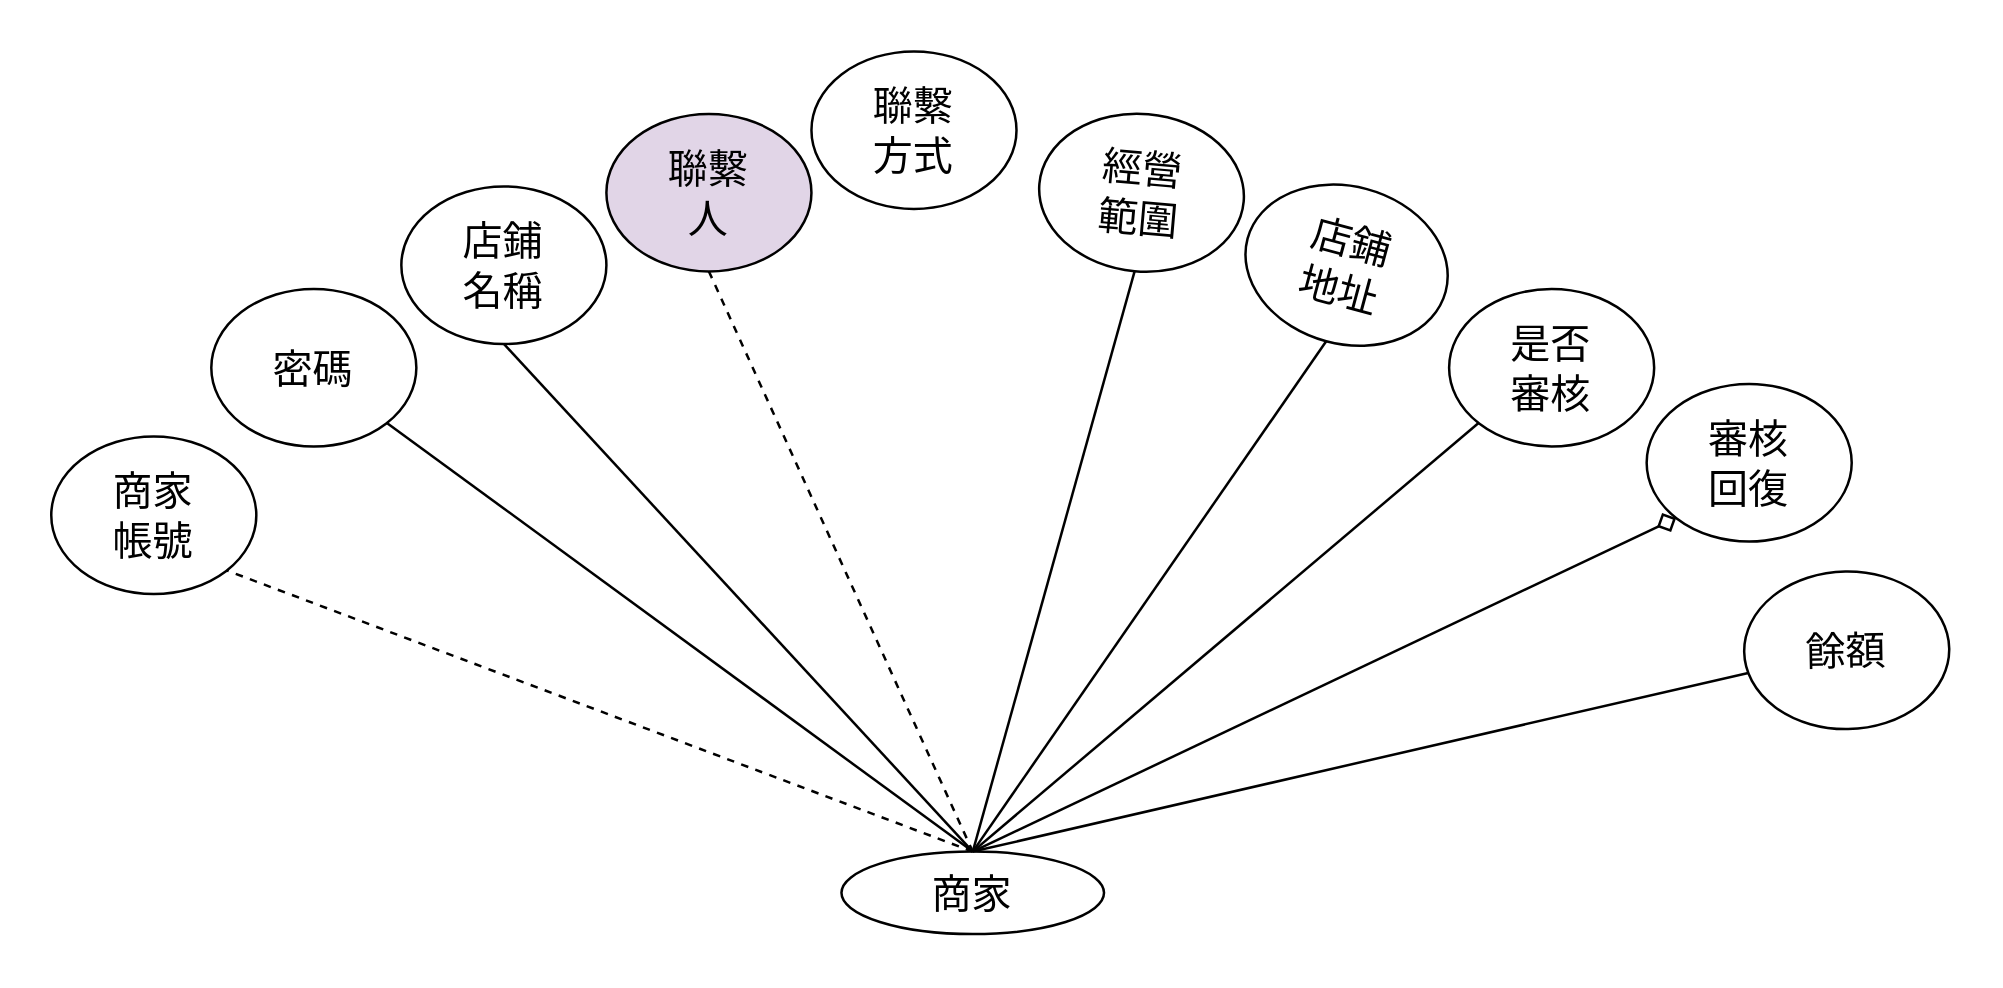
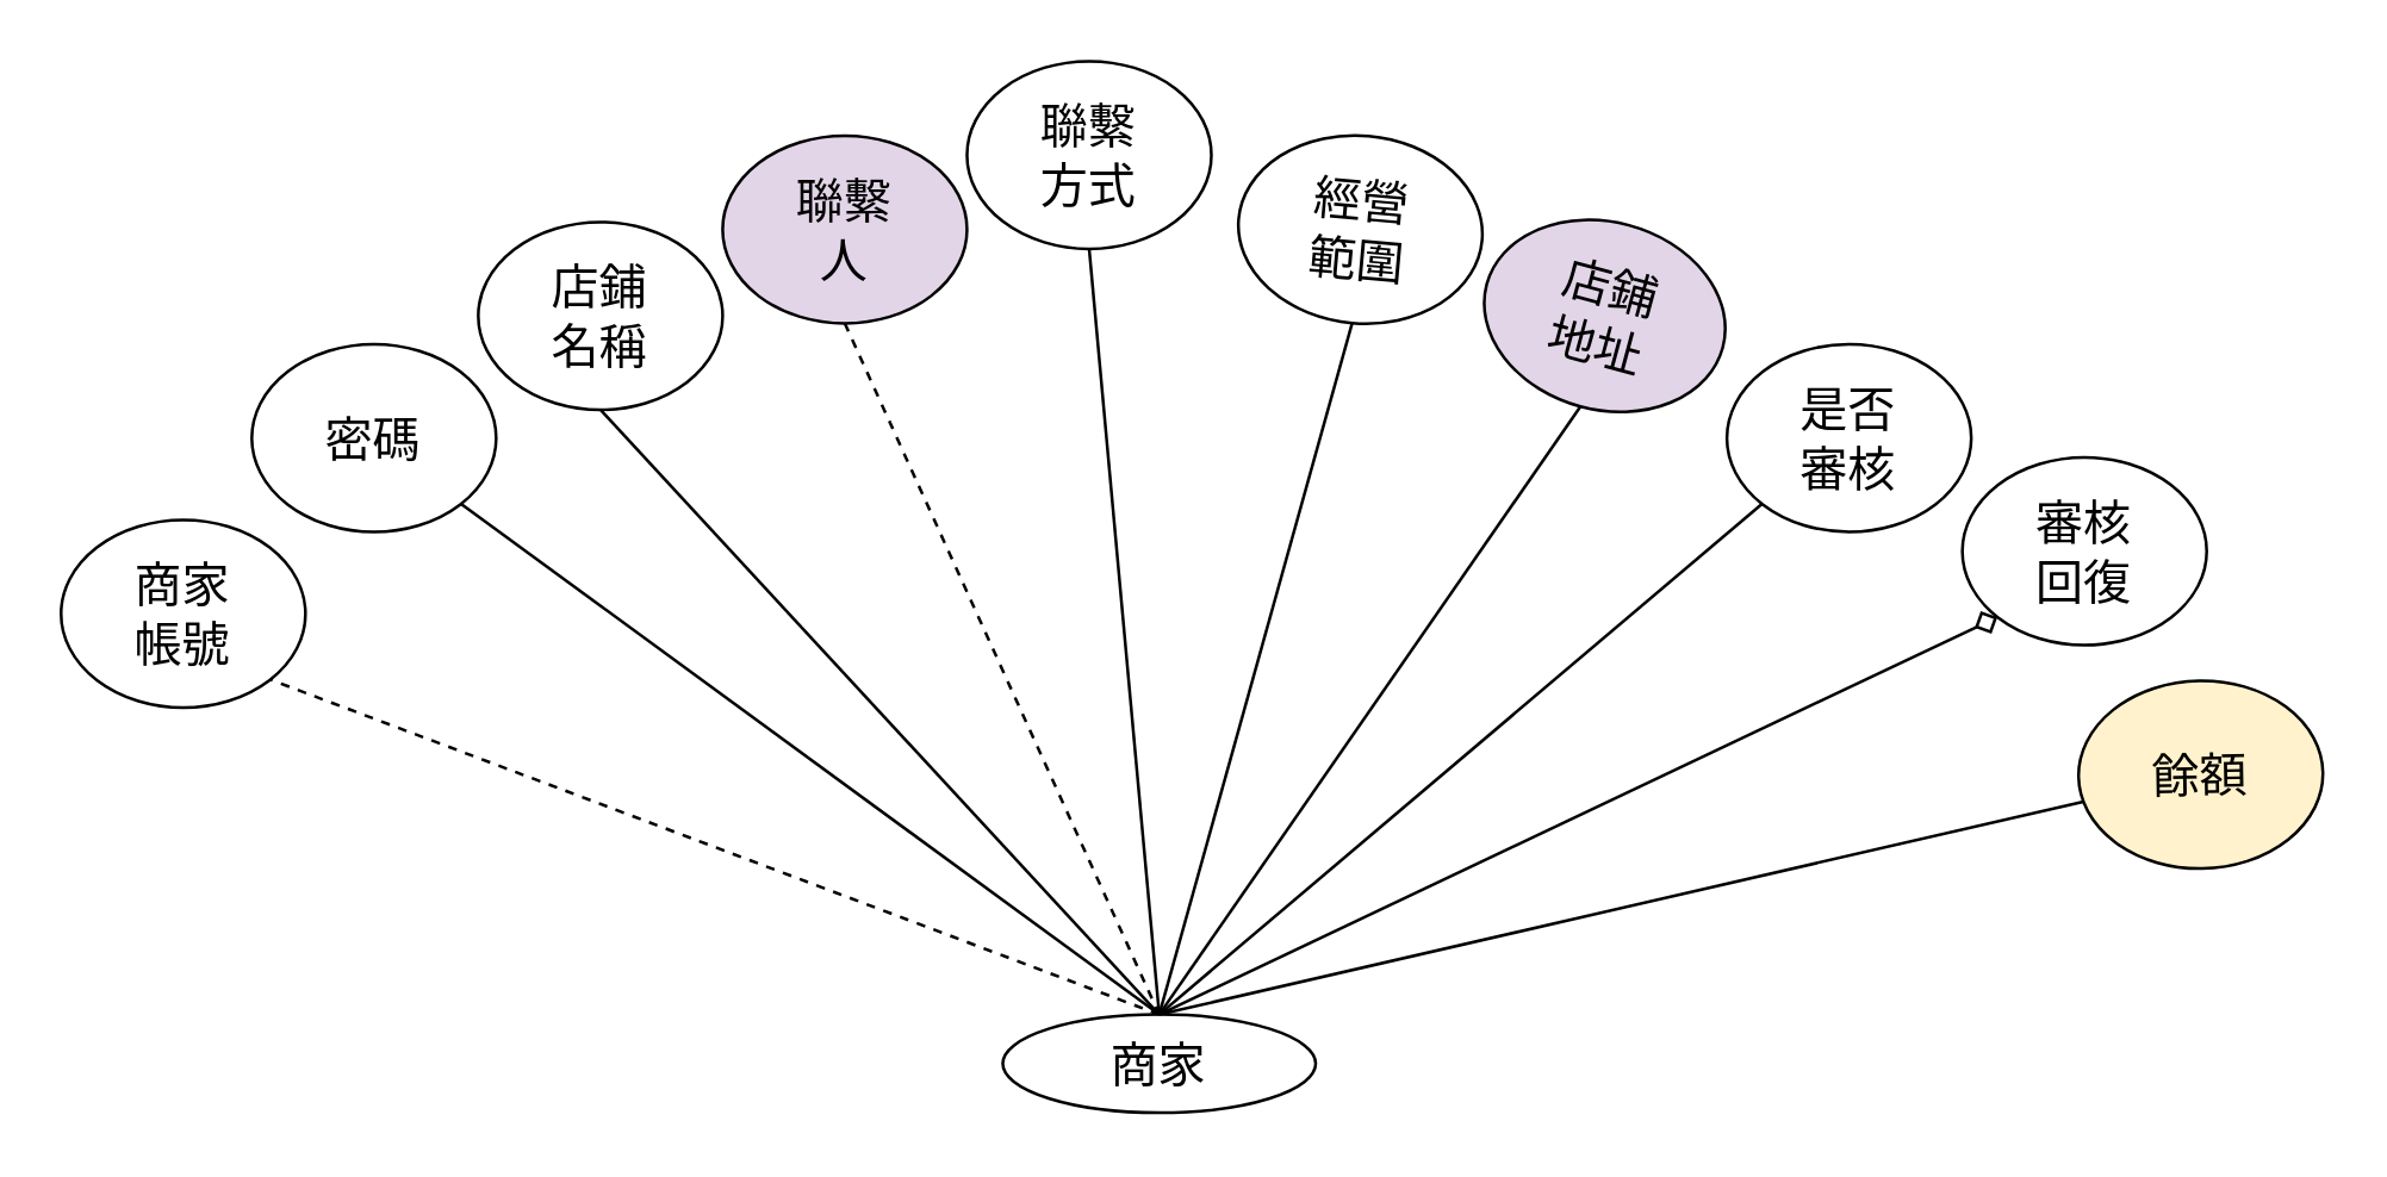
  <mxCell id="0" />
  <mxCell id="1" parent="0" />
  <mxCell id="2" style="rounded=0;orthogonalLoop=1;jettySize=auto;html=1;exitX=0.5;exitY=0;exitDx=0;exitDy=0;entryX=0;entryY=1;entryDx=0;entryDy=0;endArrow=diamond;endFill=0;" edge="1" parent="1" source="3" target="12"><mxGeometry relative="1" as="geometry" /></mxCell>
  <mxCell id="3" value="商家" style="ellipse;whiteSpace=wrap;html=1;fontSize=16;" parent="1" vertex="1"><mxGeometry x="336" y="340" width="105" height="33" as="geometry" /></mxCell>
  <mxCell id="4" value="商家&lt;br style=&quot;border-color: var(--border-color);&quot;&gt;帳號" style="ellipse;whiteSpace=wrap;html=1;fontSize=16;rotation=0;" parent="1" vertex="1"><mxGeometry x="20" y="174" width="82" height="63" as="geometry" /></mxCell>
  <mxCell id="5" value="密碼" style="ellipse;whiteSpace=wrap;html=1;fontSize=16;rotation=0;" parent="1" vertex="1"><mxGeometry x="84" y="115" width="82" height="63" as="geometry" /></mxCell>
  <mxCell id="6" value="聯繫&lt;br style=&quot;border-color: var(--border-color);&quot;&gt;方式" style="ellipse;whiteSpace=wrap;html=1;fontSize=16;rotation=0;" parent="1" vertex="1"><mxGeometry x="324" y="20" width="82" height="63" as="geometry" /></mxCell>
  <mxCell id="7" value="聯繫&lt;br style=&quot;border-color: var(--border-color);&quot;&gt;人" style="ellipse;whiteSpace=wrap;html=1;fontSize=16;rotation=0;fillColor=#e1d5e7;" parent="1" vertex="1"><mxGeometry x="242" y="45" width="82" height="63" as="geometry" /></mxCell>
  <mxCell id="8" value="店鋪&lt;br style=&quot;border-color: var(--border-color);&quot;&gt;名稱" style="ellipse;whiteSpace=wrap;html=1;fontSize=16;rotation=0;" parent="1" vertex="1"><mxGeometry x="160" y="74" width="82" height="63" as="geometry" /></mxCell>
- <mxCell id="9" value="店鋪&lt;br style=&quot;border-color: var(--border-color);&quot;&gt;地址" style="ellipse;whiteSpace=wrap;html=1;fontSize=16;rotation=15;" parent="1" vertex="1"><mxGeometry x="497" y="74" width="82" height="63" as="geometry" /></mxCell>
+ <mxCell id="9" value="店鋪&lt;br style=&quot;border-color: var(--border-color);&quot;&gt;地址" style="ellipse;whiteSpace=wrap;html=1;fontSize=16;rotation=15;fillColor=#e1d5e7;" parent="1" vertex="1"><mxGeometry x="497" y="74" width="82" height="63" as="geometry" /></mxCell>
  <mxCell id="10" value="經營&lt;br style=&quot;border-color: var(--border-color);&quot;&gt;範圍" style="ellipse;whiteSpace=wrap;html=1;fontSize=16;rotation=5;" parent="1" vertex="1"><mxGeometry x="415" y="45" width="82" height="63" as="geometry" /></mxCell>
  <mxCell id="11" value="是否&lt;br style=&quot;border-color: var(--border-color);&quot;&gt;審核" style="ellipse;whiteSpace=wrap;html=1;fontSize=16;rotation=0;" parent="1" vertex="1"><mxGeometry x="579" y="115" width="82" height="63" as="geometry" /></mxCell>
  <mxCell id="12" value="審核&lt;br style=&quot;border-color: var(--border-color);&quot;&gt;回復" style="ellipse;whiteSpace=wrap;html=1;fontSize=16;rotation=0;" parent="1" vertex="1"><mxGeometry x="658" y="153" width="82" height="63" as="geometry" /></mxCell>
- <mxCell id="13" value="餘額" style="ellipse;whiteSpace=wrap;html=1;fontSize=16;rotation=-1;" parent="1" vertex="1"><mxGeometry x="697" y="228" width="82" height="63" as="geometry" /></mxCell>
+ <mxCell id="13" value="餘額" style="ellipse;whiteSpace=wrap;html=1;fontSize=16;rotation=-1;fillColor=#fff2cc;" parent="1" vertex="1"><mxGeometry x="697" y="228" width="82" height="63" as="geometry" /></mxCell>
  <mxCell id="14" value="" style="endArrow=none;html=1;rounded=0;fontSize=12;startSize=8;endSize=8;curved=1;entryX=1;entryY=1;entryDx=0;entryDy=0;exitX=0.5;exitY=0;exitDx=0;exitDy=0;dashed=1;" parent="1" source="3" target="4" edge="1"><mxGeometry width="50" height="50" relative="1" as="geometry"><mxPoint x="340" y="217" as="sourcePoint" /><mxPoint x="390" y="167" as="targetPoint" /></mxGeometry></mxCell>
  <mxCell id="15" value="" style="endArrow=none;html=1;rounded=0;fontSize=12;startSize=8;endSize=8;curved=1;exitX=1;exitY=1;exitDx=0;exitDy=0;entryX=0.5;entryY=0;entryDx=0;entryDy=0;" parent="1" source="5" target="3" edge="1"><mxGeometry width="50" height="50" relative="1" as="geometry"><mxPoint x="340" y="217" as="sourcePoint" /><mxPoint x="390" y="167" as="targetPoint" /></mxGeometry></mxCell>
  <mxCell id="16" value="" style="endArrow=none;html=1;rounded=0;fontSize=12;startSize=8;endSize=8;curved=1;exitX=0.5;exitY=1;exitDx=0;exitDy=0;entryX=0.5;entryY=0;entryDx=0;entryDy=0;" parent="1" source="8" target="3" edge="1"><mxGeometry width="50" height="50" relative="1" as="geometry"><mxPoint x="340" y="217" as="sourcePoint" /><mxPoint x="386" y="167" as="targetPoint" /></mxGeometry></mxCell>
  <mxCell id="17" value="" style="endArrow=none;html=1;rounded=0;fontSize=12;startSize=8;endSize=8;curved=1;exitX=0.5;exitY=1;exitDx=0;exitDy=0;entryX=0.5;entryY=0;entryDx=0;entryDy=0;dashed=1;" parent="1" source="7" target="3" edge="1"><mxGeometry width="50" height="50" relative="1" as="geometry"><mxPoint x="340" y="217" as="sourcePoint" /><mxPoint x="390" y="167" as="targetPoint" /></mxGeometry></mxCell>
+ <mxCell id="18" value="" style="endArrow=none;html=1;rounded=0;fontSize=12;startSize=8;endSize=8;curved=1;entryX=0.5;entryY=1;entryDx=0;entryDy=0;exitX=0.5;exitY=0;exitDx=0;exitDy=0;" parent="1" source="3" target="6" edge="1"><mxGeometry width="50" height="50" relative="1" as="geometry"><mxPoint x="340" y="217" as="sourcePoint" /><mxPoint x="390" y="167" as="targetPoint" /></mxGeometry></mxCell>
  <mxCell id="19" value="" style="endArrow=none;html=1;rounded=0;fontSize=12;startSize=8;endSize=8;curved=1;entryX=0.5;entryY=1;entryDx=0;entryDy=0;exitX=0.5;exitY=0;exitDx=0;exitDy=0;" parent="1" source="3" target="10" edge="1"><mxGeometry width="50" height="50" relative="1" as="geometry"><mxPoint x="340" y="217" as="sourcePoint" /><mxPoint x="390" y="167" as="targetPoint" /></mxGeometry></mxCell>
  <mxCell id="20" value="" style="endArrow=none;html=1;rounded=0;fontSize=12;startSize=8;endSize=8;curved=1;entryX=0.5;entryY=1;entryDx=0;entryDy=0;exitX=0.5;exitY=0;exitDx=0;exitDy=0;" parent="1" source="3" target="9" edge="1"><mxGeometry width="50" height="50" relative="1" as="geometry"><mxPoint x="340" y="217" as="sourcePoint" /><mxPoint x="390" y="167" as="targetPoint" /></mxGeometry></mxCell>
  <mxCell id="21" value="" style="endArrow=none;html=1;rounded=0;fontSize=12;startSize=8;endSize=8;curved=1;entryX=0;entryY=1;entryDx=0;entryDy=0;exitX=0.5;exitY=0;exitDx=0;exitDy=0;" parent="1" source="3" target="11" edge="1"><mxGeometry width="50" height="50" relative="1" as="geometry"><mxPoint x="340" y="217" as="sourcePoint" /><mxPoint x="390" y="167" as="targetPoint" /></mxGeometry></mxCell>
  <mxCell id="22" value="" style="endArrow=none;html=1;rounded=0;fontSize=12;startSize=8;endSize=8;curved=1;exitX=0.5;exitY=0;exitDx=0;exitDy=0;" parent="1" source="3" target="13" edge="1"><mxGeometry width="50" height="50" relative="1" as="geometry"><mxPoint x="340" y="217" as="sourcePoint" /><mxPoint x="390" y="167" as="targetPoint" /></mxGeometry></mxCell>
